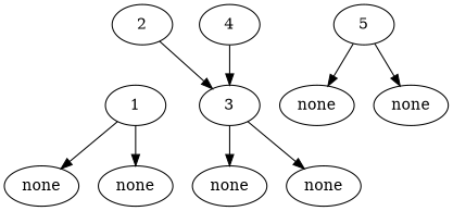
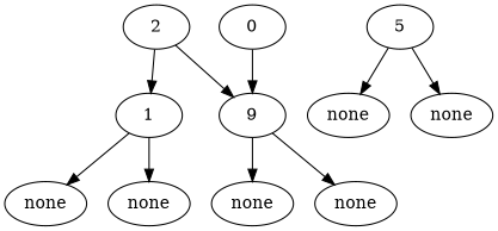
  digraph {
    2
    1
-   3
+   3 [label=9]
    n4 [label=none]
    n5 [label=none]
-   4
+   4 [label=0]
    n7 [label=none]
    n8 [label=none]
    n9 [label=none]
    5
    n11 [label=none]
+   2 -> 1
    2 -> 3
    1 -> n4
    1 -> n5
    3 -> n7
    3 -> n8
    4 -> 3
    5 -> n9
    5 -> n11
  }
